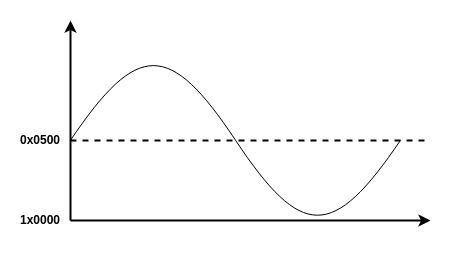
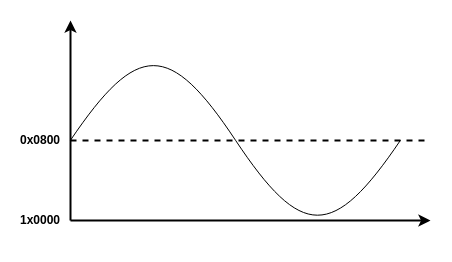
  <mxCell id="0" />
  <mxCell id="1" parent="0" />
  <mxCell id="2" value="" style="group" vertex="1" connectable="0" parent="1"><mxGeometry x="20" y="20" width="410" height="220" as="geometry" /></mxCell>
  <mxCell id="3" value="" style="endArrow=classic;html=1;strokeWidth=2;" edge="1" parent="2"><mxGeometry width="50" height="50" relative="1" as="geometry"><mxPoint x="50" y="200" as="sourcePoint" /><mxPoint x="50" as="targetPoint" /></mxGeometry></mxCell>
  <mxCell id="4" value="" style="endArrow=classic;html=1;strokeWidth=2;" edge="1" parent="2"><mxGeometry width="50" height="50" relative="1" as="geometry"><mxPoint x="50" y="200" as="sourcePoint" /><mxPoint x="410" y="200" as="targetPoint" /></mxGeometry></mxCell>
  <mxCell id="5" value="" style="pointerEvents=1;verticalLabelPosition=bottom;shadow=0;dashed=0;align=center;html=1;verticalAlign=top;shape=mxgraph.electrical.waveforms.sine_wave;" vertex="1" parent="2"><mxGeometry x="50" y="20" width="330" height="200" as="geometry" /></mxCell>
- <mxCell id="6" value="&lt;b&gt;0x0500&lt;/b&gt;" style="text;html=1;strokeColor=none;fillColor=none;align=center;verticalAlign=middle;whiteSpace=wrap;rounded=0;" vertex="1" parent="2"><mxGeometry y="110" width="40" height="20" as="geometry" /></mxCell>
+ <mxCell id="6" value="&lt;b&gt;0x0800&lt;/b&gt;" style="text;html=1;strokeColor=none;fillColor=none;align=center;verticalAlign=middle;whiteSpace=wrap;rounded=0;" vertex="1" parent="2"><mxGeometry y="110" width="40" height="20" as="geometry" /></mxCell>
  <mxCell id="7" value="&lt;b&gt;1x0000&lt;/b&gt;" style="text;html=1;strokeColor=none;fillColor=none;align=center;verticalAlign=middle;whiteSpace=wrap;rounded=0;" vertex="1" parent="2"><mxGeometry y="190" width="40" height="20" as="geometry" /></mxCell>
  <mxCell id="8" value="" style="endArrow=none;dashed=1;html=1;strokeWidth=2;" edge="1" parent="2"><mxGeometry width="50" height="50" relative="1" as="geometry"><mxPoint x="50" y="120" as="sourcePoint" /><mxPoint x="410" y="120" as="targetPoint" /></mxGeometry></mxCell>
